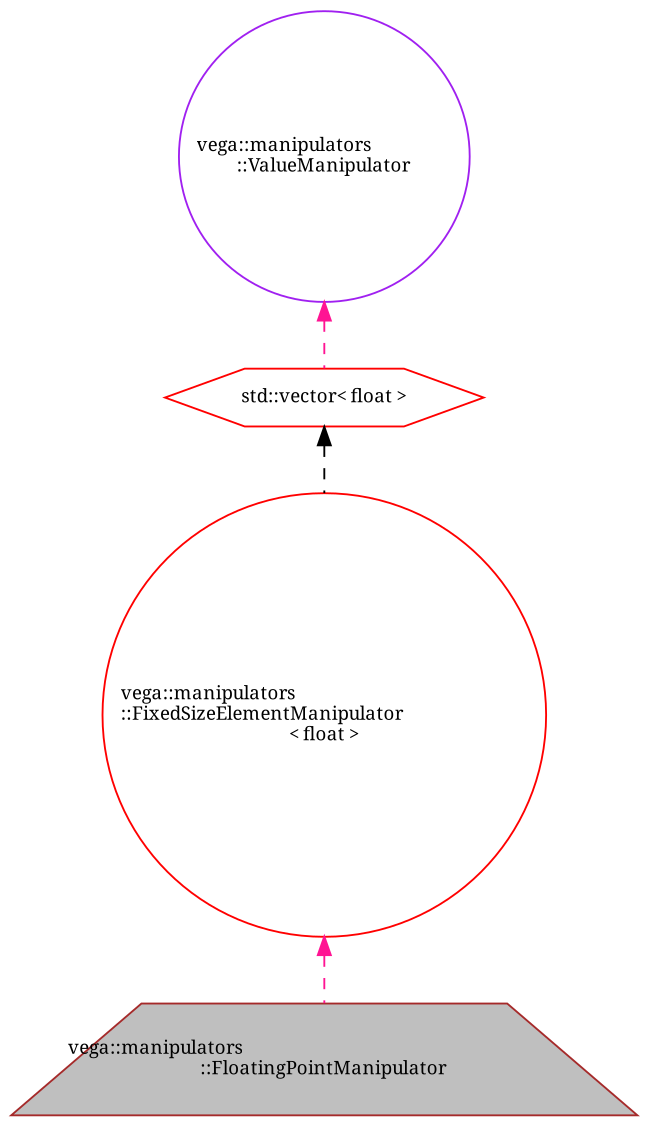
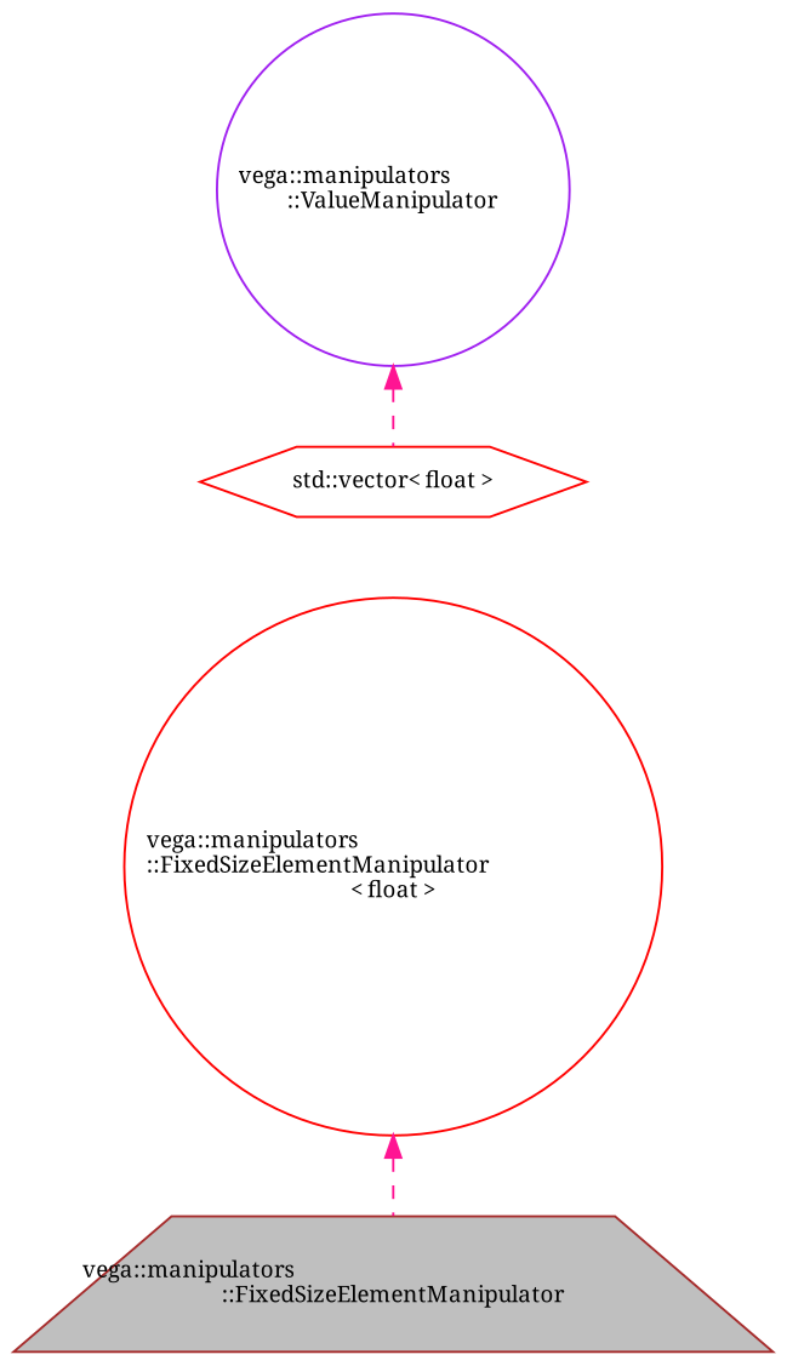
  digraph {
    fontname="Noto Serif"
    node [color=red fillcolor=white fontname="Noto Serif" fontsize=10 shape=circle style=filled]
    edge [color=deeppink dir=back fontname="Noto Serif" fontsize=10 labelfontname=Helvetica labelfontsize=10 style=dashed]
-   n1 [color=brown fillcolor=grey75 fontcolor=black height=0.2 label="vega::manipulators\l::FloatingPointManipulator" shape=trapezium width=0.4]
+   n1 [color=brown fillcolor=grey75 fontcolor=black height=0.2 label="vega::manipulators\l::FixedSizeElementManipulator" shape=trapezium width=0.4]
    n2 [height=0.2 label="vega::manipulators\l::FixedSizeElementManipulator\l\< float \>" width=0.4]
    n3 [color=purple height=0.2 label="vega::manipulators\l::ValueManipulator" width=0.4]
    n4 [height=0.2 label="std::vector\< float \>" shape=hexagon width=0.4]
    n2 -> n1
    n3 -> n4
-   n4 -> n2 [color=black]
  }
